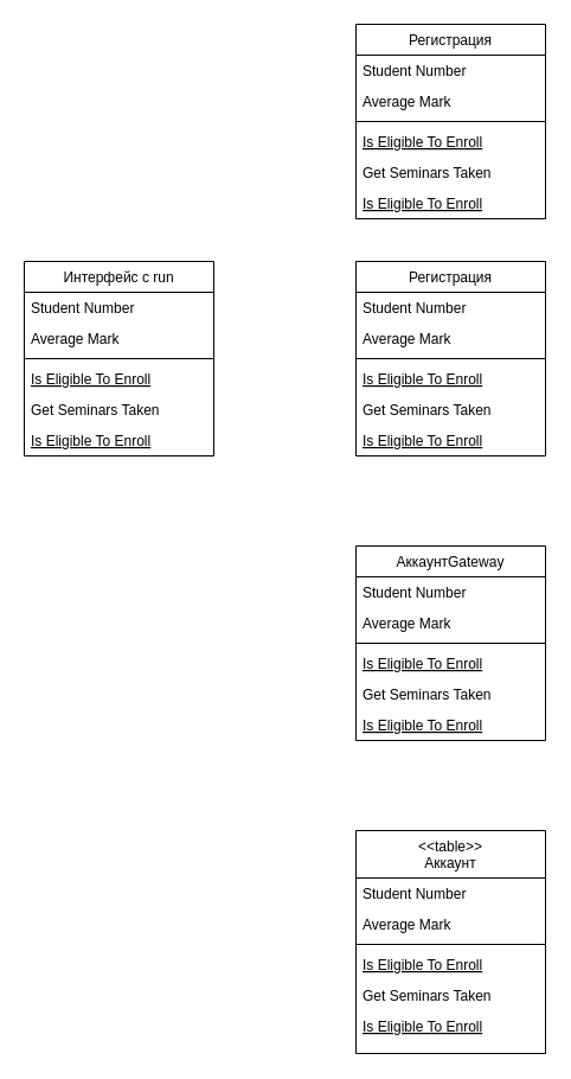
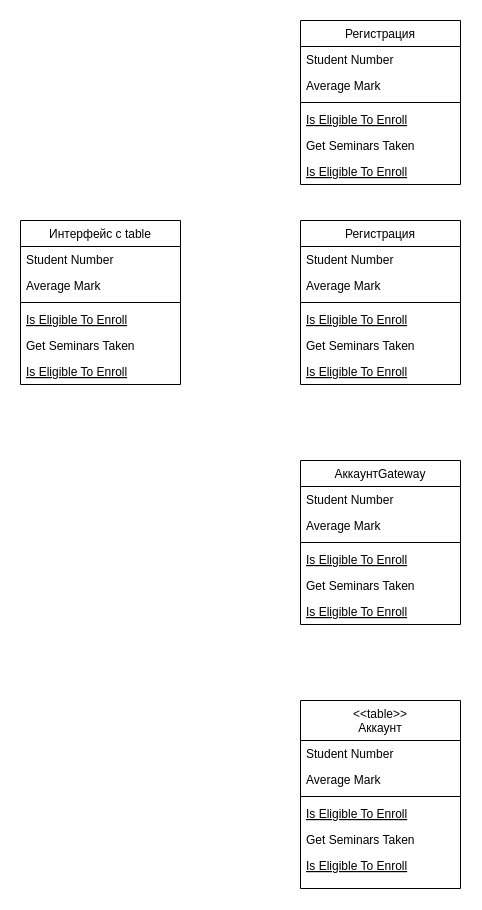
  <mxCell id="0" />
  <mxCell id="1" parent="0" />
  <mxCell id="2" value="АккаунтGateway" style="swimlane;fontStyle=0;align=center;verticalAlign=top;childLayout=stackLayout;horizontal=1;startSize=26;horizontalStack=0;resizeParent=1;resizeLast=0;collapsible=1;marginBottom=0;rounded=0;shadow=0;strokeWidth=1;" parent="1" vertex="1"><mxGeometry x="300" y="460" width="160" height="164" as="geometry"><mxRectangle x="130" y="380" width="160" height="26" as="alternateBounds" /></mxGeometry></mxCell>
  <mxCell id="3" value="Student Number" style="text;align=left;verticalAlign=top;spacingLeft=4;spacingRight=4;overflow=hidden;rotatable=0;points=[[0,0.5],[1,0.5]];portConstraint=eastwest;" parent="2" vertex="1"><mxGeometry y="26" width="160" height="26" as="geometry" /></mxCell>
  <mxCell id="4" value="Average Mark" style="text;align=left;verticalAlign=top;spacingLeft=4;spacingRight=4;overflow=hidden;rotatable=0;points=[[0,0.5],[1,0.5]];portConstraint=eastwest;rounded=0;shadow=0;html=0;" parent="2" vertex="1"><mxGeometry y="52" width="160" height="26" as="geometry" /></mxCell>
  <mxCell id="5" value="" style="line;html=1;strokeWidth=1;align=left;verticalAlign=middle;spacingTop=-1;spacingLeft=3;spacingRight=3;rotatable=0;labelPosition=right;points=[];portConstraint=eastwest;" parent="2" vertex="1"><mxGeometry y="78" width="160" height="8" as="geometry" /></mxCell>
  <mxCell id="6" value="Is Eligible To Enroll" style="text;align=left;verticalAlign=top;spacingLeft=4;spacingRight=4;overflow=hidden;rotatable=0;points=[[0,0.5],[1,0.5]];portConstraint=eastwest;fontStyle=4" parent="2" vertex="1"><mxGeometry y="86" width="160" height="26" as="geometry" /></mxCell>
  <mxCell id="7" value="Get Seminars Taken" style="text;align=left;verticalAlign=top;spacingLeft=4;spacingRight=4;overflow=hidden;rotatable=0;points=[[0,0.5],[1,0.5]];portConstraint=eastwest;" parent="2" vertex="1"><mxGeometry y="112" width="160" height="26" as="geometry" /></mxCell>
  <mxCell id="8" value="Is Eligible To Enroll" style="text;align=left;verticalAlign=top;spacingLeft=4;spacingRight=4;overflow=hidden;rotatable=0;points=[[0,0.5],[1,0.5]];portConstraint=eastwest;fontStyle=4" parent="2" vertex="1"><mxGeometry y="138" width="160" height="26" as="geometry" /></mxCell>
  <mxCell id="9" value="&lt;&lt;table&gt;&gt;&#10;Аккаунт" style="swimlane;fontStyle=0;align=center;verticalAlign=top;childLayout=stackLayout;horizontal=1;startSize=40;horizontalStack=0;resizeParent=1;resizeLast=0;collapsible=1;marginBottom=0;rounded=0;shadow=0;strokeWidth=1;" parent="1" vertex="1"><mxGeometry x="300" y="700" width="160" height="188" as="geometry"><mxRectangle x="130" y="380" width="160" height="26" as="alternateBounds" /></mxGeometry></mxCell>
  <mxCell id="10" value="Student Number" style="text;align=left;verticalAlign=top;spacingLeft=4;spacingRight=4;overflow=hidden;rotatable=0;points=[[0,0.5],[1,0.5]];portConstraint=eastwest;" parent="9" vertex="1"><mxGeometry y="40" width="160" height="26" as="geometry" /></mxCell>
  <mxCell id="11" value="Average Mark" style="text;align=left;verticalAlign=top;spacingLeft=4;spacingRight=4;overflow=hidden;rotatable=0;points=[[0,0.5],[1,0.5]];portConstraint=eastwest;rounded=0;shadow=0;html=0;" parent="9" vertex="1"><mxGeometry y="66" width="160" height="26" as="geometry" /></mxCell>
  <mxCell id="12" value="" style="line;html=1;strokeWidth=1;align=left;verticalAlign=middle;spacingTop=-1;spacingLeft=3;spacingRight=3;rotatable=0;labelPosition=right;points=[];portConstraint=eastwest;" parent="9" vertex="1"><mxGeometry y="92" width="160" height="8" as="geometry" /></mxCell>
  <mxCell id="13" value="Is Eligible To Enroll" style="text;align=left;verticalAlign=top;spacingLeft=4;spacingRight=4;overflow=hidden;rotatable=0;points=[[0,0.5],[1,0.5]];portConstraint=eastwest;fontStyle=4" parent="9" vertex="1"><mxGeometry y="100" width="160" height="26" as="geometry" /></mxCell>
  <mxCell id="14" value="Get Seminars Taken" style="text;align=left;verticalAlign=top;spacingLeft=4;spacingRight=4;overflow=hidden;rotatable=0;points=[[0,0.5],[1,0.5]];portConstraint=eastwest;" parent="9" vertex="1"><mxGeometry y="126" width="160" height="26" as="geometry" /></mxCell>
  <mxCell id="15" value="Is Eligible To Enroll" style="text;align=left;verticalAlign=top;spacingLeft=4;spacingRight=4;overflow=hidden;rotatable=0;points=[[0,0.5],[1,0.5]];portConstraint=eastwest;fontStyle=4" parent="9" vertex="1"><mxGeometry y="152" width="160" height="26" as="geometry" /></mxCell>
  <mxCell id="16" value="Регистрация" style="swimlane;fontStyle=0;align=center;verticalAlign=top;childLayout=stackLayout;horizontal=1;startSize=26;horizontalStack=0;resizeParent=1;resizeLast=0;collapsible=1;marginBottom=0;rounded=0;shadow=0;strokeWidth=1;" parent="1" vertex="1"><mxGeometry x="300" y="220" width="160" height="164" as="geometry"><mxRectangle x="130" y="380" width="160" height="26" as="alternateBounds" /></mxGeometry></mxCell>
  <mxCell id="17" value="Student Number" style="text;align=left;verticalAlign=top;spacingLeft=4;spacingRight=4;overflow=hidden;rotatable=0;points=[[0,0.5],[1,0.5]];portConstraint=eastwest;" parent="16" vertex="1"><mxGeometry y="26" width="160" height="26" as="geometry" /></mxCell>
  <mxCell id="18" value="Average Mark" style="text;align=left;verticalAlign=top;spacingLeft=4;spacingRight=4;overflow=hidden;rotatable=0;points=[[0,0.5],[1,0.5]];portConstraint=eastwest;rounded=0;shadow=0;html=0;" parent="16" vertex="1"><mxGeometry y="52" width="160" height="26" as="geometry" /></mxCell>
  <mxCell id="19" value="" style="line;html=1;strokeWidth=1;align=left;verticalAlign=middle;spacingTop=-1;spacingLeft=3;spacingRight=3;rotatable=0;labelPosition=right;points=[];portConstraint=eastwest;" parent="16" vertex="1"><mxGeometry y="78" width="160" height="8" as="geometry" /></mxCell>
  <mxCell id="20" value="Is Eligible To Enroll" style="text;align=left;verticalAlign=top;spacingLeft=4;spacingRight=4;overflow=hidden;rotatable=0;points=[[0,0.5],[1,0.5]];portConstraint=eastwest;fontStyle=4" parent="16" vertex="1"><mxGeometry y="86" width="160" height="26" as="geometry" /></mxCell>
  <mxCell id="21" value="Get Seminars Taken" style="text;align=left;verticalAlign=top;spacingLeft=4;spacingRight=4;overflow=hidden;rotatable=0;points=[[0,0.5],[1,0.5]];portConstraint=eastwest;" parent="16" vertex="1"><mxGeometry y="112" width="160" height="26" as="geometry" /></mxCell>
  <mxCell id="22" value="Is Eligible To Enroll" style="text;align=left;verticalAlign=top;spacingLeft=4;spacingRight=4;overflow=hidden;rotatable=0;points=[[0,0.5],[1,0.5]];portConstraint=eastwest;fontStyle=4" parent="16" vertex="1"><mxGeometry y="138" width="160" height="26" as="geometry" /></mxCell>
  <mxCell id="23" value="Регистрация" style="swimlane;fontStyle=0;align=center;verticalAlign=top;childLayout=stackLayout;horizontal=1;startSize=26;horizontalStack=0;resizeParent=1;resizeLast=0;collapsible=1;marginBottom=0;rounded=0;shadow=0;strokeWidth=1;" parent="1" vertex="1"><mxGeometry x="300" y="20" width="160" height="164" as="geometry"><mxRectangle x="130" y="380" width="160" height="26" as="alternateBounds" /></mxGeometry></mxCell>
  <mxCell id="24" value="Student Number" style="text;align=left;verticalAlign=top;spacingLeft=4;spacingRight=4;overflow=hidden;rotatable=0;points=[[0,0.5],[1,0.5]];portConstraint=eastwest;" parent="23" vertex="1"><mxGeometry y="26" width="160" height="26" as="geometry" /></mxCell>
  <mxCell id="25" value="Average Mark" style="text;align=left;verticalAlign=top;spacingLeft=4;spacingRight=4;overflow=hidden;rotatable=0;points=[[0,0.5],[1,0.5]];portConstraint=eastwest;rounded=0;shadow=0;html=0;" parent="23" vertex="1"><mxGeometry y="52" width="160" height="26" as="geometry" /></mxCell>
  <mxCell id="26" value="" style="line;html=1;strokeWidth=1;align=left;verticalAlign=middle;spacingTop=-1;spacingLeft=3;spacingRight=3;rotatable=0;labelPosition=right;points=[];portConstraint=eastwest;" parent="23" vertex="1"><mxGeometry y="78" width="160" height="8" as="geometry" /></mxCell>
  <mxCell id="27" value="Is Eligible To Enroll" style="text;align=left;verticalAlign=top;spacingLeft=4;spacingRight=4;overflow=hidden;rotatable=0;points=[[0,0.5],[1,0.5]];portConstraint=eastwest;fontStyle=4" parent="23" vertex="1"><mxGeometry y="86" width="160" height="26" as="geometry" /></mxCell>
  <mxCell id="28" value="Get Seminars Taken" style="text;align=left;verticalAlign=top;spacingLeft=4;spacingRight=4;overflow=hidden;rotatable=0;points=[[0,0.5],[1,0.5]];portConstraint=eastwest;" parent="23" vertex="1"><mxGeometry y="112" width="160" height="26" as="geometry" /></mxCell>
  <mxCell id="29" value="Is Eligible To Enroll" style="text;align=left;verticalAlign=top;spacingLeft=4;spacingRight=4;overflow=hidden;rotatable=0;points=[[0,0.5],[1,0.5]];portConstraint=eastwest;fontStyle=4" parent="23" vertex="1"><mxGeometry y="138" width="160" height="26" as="geometry" /></mxCell>
- <mxCell id="30" value="Интерфейс с run" style="swimlane;fontStyle=0;align=center;verticalAlign=top;childLayout=stackLayout;horizontal=1;startSize=26;horizontalStack=0;resizeParent=1;resizeLast=0;collapsible=1;marginBottom=0;rounded=0;shadow=0;strokeWidth=1;" vertex="1" parent="1"><mxGeometry x="20" y="220" width="160" height="164" as="geometry"><mxRectangle x="130" y="380" width="160" height="26" as="alternateBounds" /></mxGeometry></mxCell>
+ <mxCell id="30" value="Интерфейс с table" style="swimlane;fontStyle=0;align=center;verticalAlign=top;childLayout=stackLayout;horizontal=1;startSize=26;horizontalStack=0;resizeParent=1;resizeLast=0;collapsible=1;marginBottom=0;rounded=0;shadow=0;strokeWidth=1;" vertex="1" parent="1"><mxGeometry x="20" y="220" width="160" height="164" as="geometry"><mxRectangle x="130" y="380" width="160" height="26" as="alternateBounds" /></mxGeometry></mxCell>
  <mxCell id="31" value="Student Number" style="text;align=left;verticalAlign=top;spacingLeft=4;spacingRight=4;overflow=hidden;rotatable=0;points=[[0,0.5],[1,0.5]];portConstraint=eastwest;" vertex="1" parent="30"><mxGeometry y="26" width="160" height="26" as="geometry" /></mxCell>
  <mxCell id="32" value="Average Mark" style="text;align=left;verticalAlign=top;spacingLeft=4;spacingRight=4;overflow=hidden;rotatable=0;points=[[0,0.5],[1,0.5]];portConstraint=eastwest;rounded=0;shadow=0;html=0;" vertex="1" parent="30"><mxGeometry y="52" width="160" height="26" as="geometry" /></mxCell>
  <mxCell id="33" value="" style="line;html=1;strokeWidth=1;align=left;verticalAlign=middle;spacingTop=-1;spacingLeft=3;spacingRight=3;rotatable=0;labelPosition=right;points=[];portConstraint=eastwest;" vertex="1" parent="30"><mxGeometry y="78" width="160" height="8" as="geometry" /></mxCell>
  <mxCell id="34" value="Is Eligible To Enroll" style="text;align=left;verticalAlign=top;spacingLeft=4;spacingRight=4;overflow=hidden;rotatable=0;points=[[0,0.5],[1,0.5]];portConstraint=eastwest;fontStyle=4" vertex="1" parent="30"><mxGeometry y="86" width="160" height="26" as="geometry" /></mxCell>
  <mxCell id="35" value="Get Seminars Taken" style="text;align=left;verticalAlign=top;spacingLeft=4;spacingRight=4;overflow=hidden;rotatable=0;points=[[0,0.5],[1,0.5]];portConstraint=eastwest;" vertex="1" parent="30"><mxGeometry y="112" width="160" height="26" as="geometry" /></mxCell>
  <mxCell id="36" value="Is Eligible To Enroll" style="text;align=left;verticalAlign=top;spacingLeft=4;spacingRight=4;overflow=hidden;rotatable=0;points=[[0,0.5],[1,0.5]];portConstraint=eastwest;fontStyle=4" vertex="1" parent="30"><mxGeometry y="138" width="160" height="26" as="geometry" /></mxCell>
